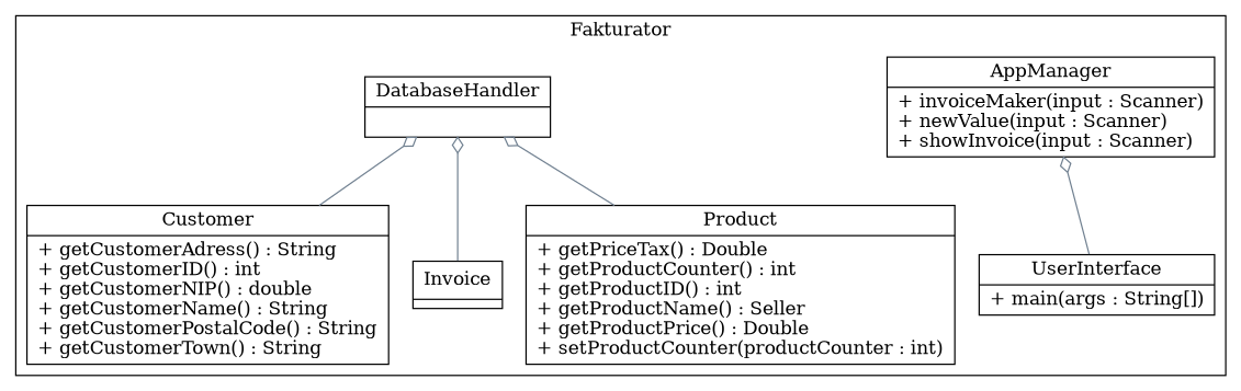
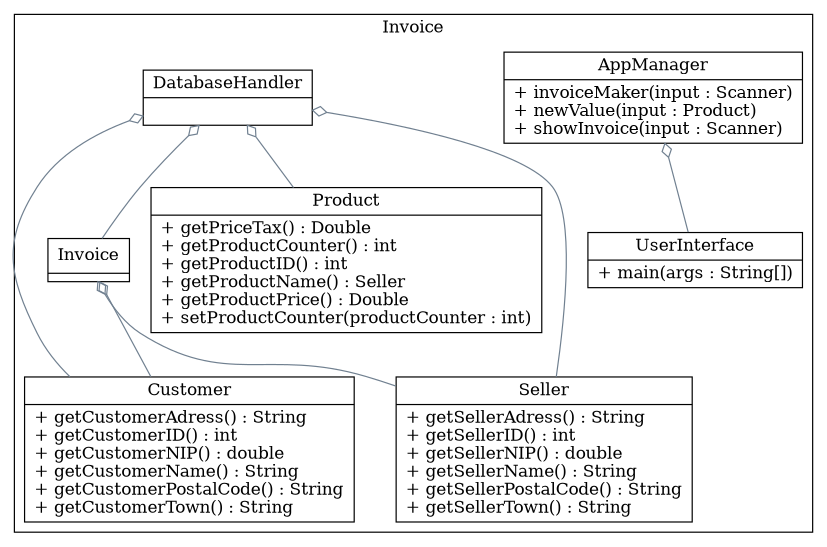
  digraph {
    node [shape=record]
    edge [arrowtail=odiamond color=slategray dir=back fontsize=11]
-   n1 [label="{AppManager | + invoiceMaker(input : Scanner)\l+ newValue(input : Scanner)\l+ showInvoice(input : Scanner)\l}"]
+   n1 [label="{AppManager | + invoiceMaker(input : Scanner)\l+ newValue(input : Product)\l+ showInvoice(input : Scanner)\l}"]
    n2 [label="{Customer | + getCustomerAdress() : String\l+ getCustomerID() : int\l+ getCustomerNIP() : double\l+ getCustomerName() : String\l+ getCustomerPostalCode() : String\l+ getCustomerTown() : String\l}"]
    n3 [label="{DatabaseHandler | }"]
    n4 [label="{Invoice | + getCustomer() : Customer\l+ getDate() : String\l+ getProducts() : ArrayList<Product>\l+ getSeller() : Seller\l+ setCustomer(customer : Customer)\l+ setDate(date : String)\l+ setProducts(product : Product, input : Scanner)\l+ setSeller(seller : Seller)\l}"]
    n5 [label="{Product | + getPriceTax() : Double\l+ getProductCounter() : int\l+ getProductID() : int\l+ getProductName() : Seller\l+ getProductPrice() : Double\l+ setProductCounter(productCounter : int)\l}"]
+   n6 [label="{Seller | + getSellerAdress() : String\l+ getSellerID() : int\l+ getSellerNIP() : double\l+ getSellerName() : String\l+ getSellerPostalCode() : String\l+ getSellerTown() : String\l}"]
    n7 [label="{UserInterface | + main(args : String[])\l}"]
    subgraph cluster_1 {
-     label=Fakturator
+     label=Invoice
      n1
      n2
      n3
      n4
      n5
+     n6
      n7
    }
    n1 -> n7
    n3 -> n2
    n3 -> n4
    n3 -> n5
+   n3 -> n6
+   n4 -> n2
+   n4 -> n6
  }
